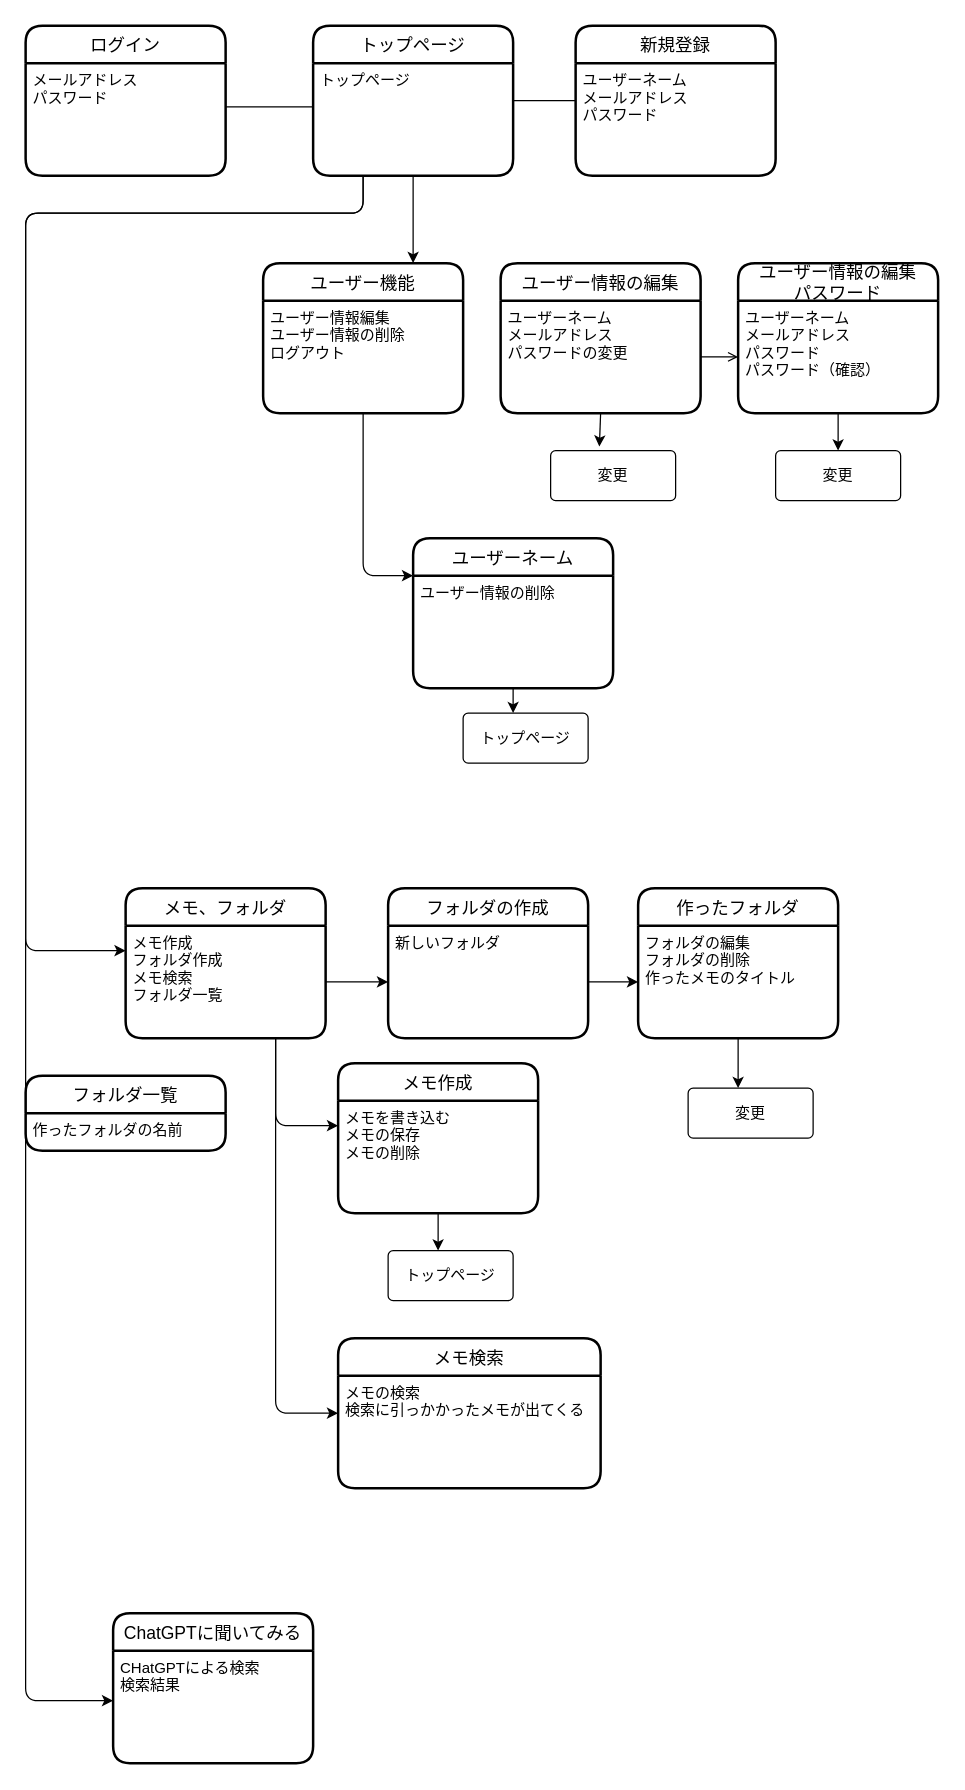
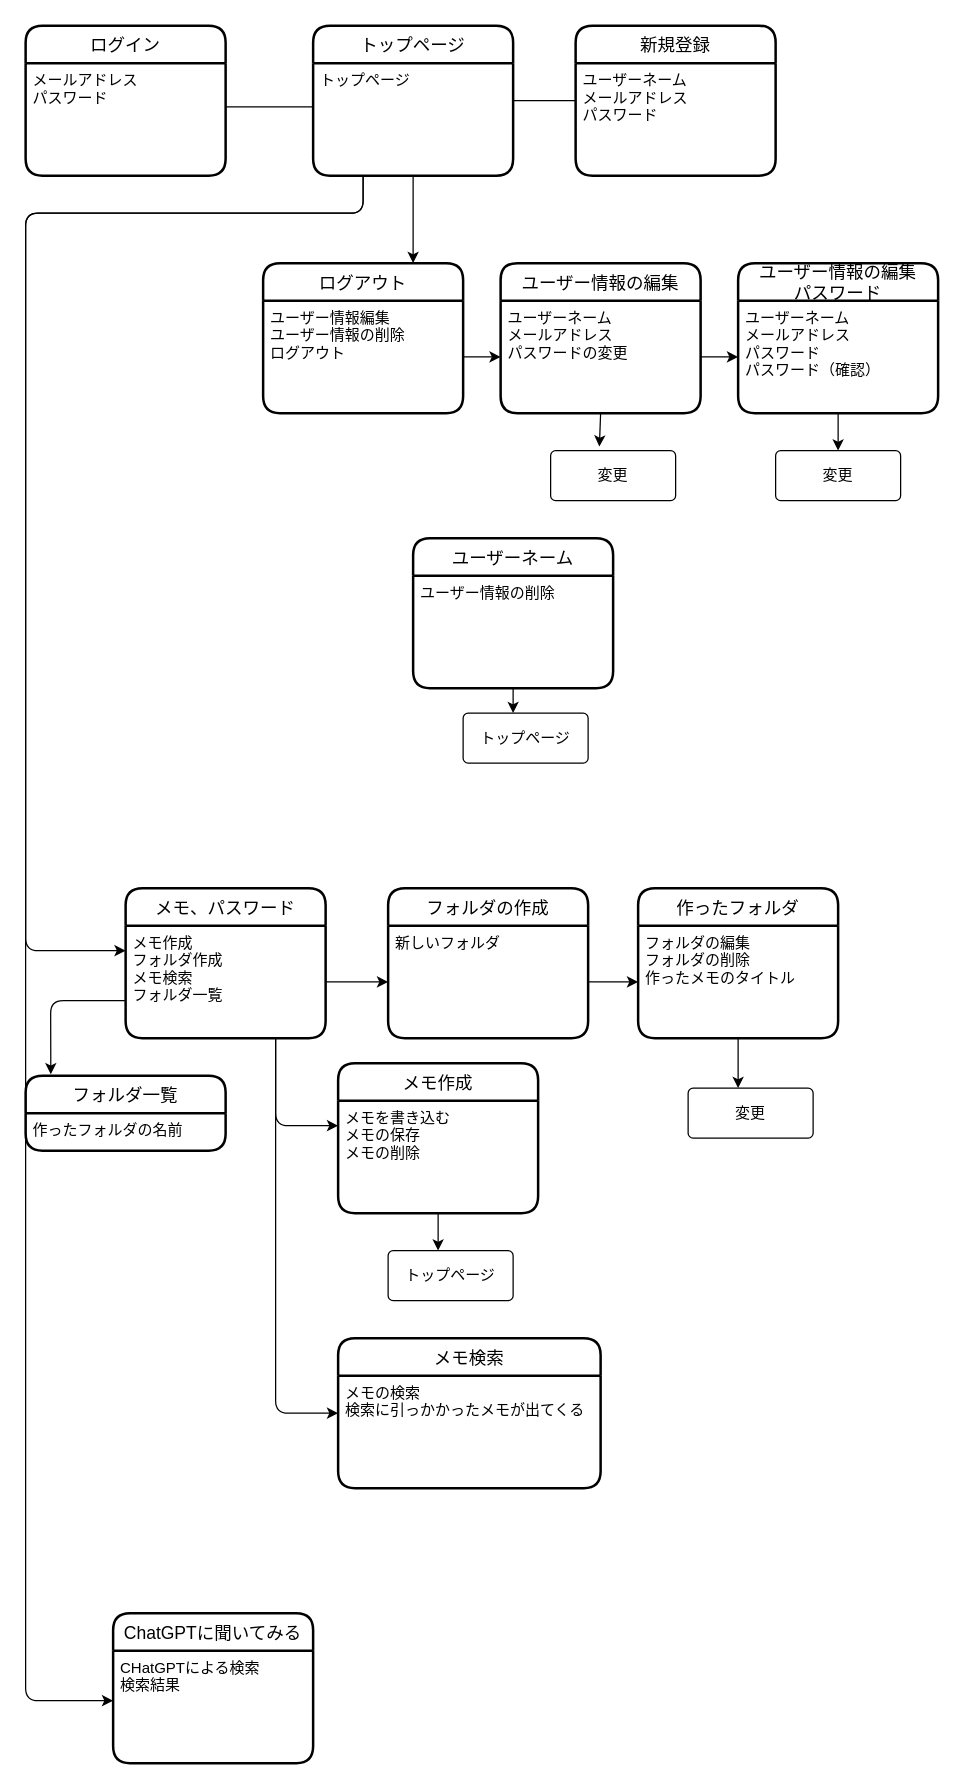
  <mxCell id="0" />
  <mxCell id="1" parent="0" />
  <mxCell id="2" value="トップページ" style="swimlane;childLayout=stackLayout;horizontal=1;startSize=30;horizontalStack=0;rounded=1;fontSize=14;fontStyle=0;strokeWidth=2;resizeParent=0;resizeLast=1;shadow=0;dashed=0;align=center;" vertex="1" parent="1"><mxGeometry x="250" y="20" width="160" height="120" as="geometry" /></mxCell>
  <mxCell id="3" value="トップページ" style="align=left;strokeColor=none;fillColor=none;spacingLeft=4;fontSize=12;verticalAlign=top;resizable=0;rotatable=0;part=1;" vertex="1" parent="2"><mxGeometry y="30" width="160" height="90" as="geometry" /></mxCell>
  <mxCell id="4" value="ログイン" style="swimlane;childLayout=stackLayout;horizontal=1;startSize=30;horizontalStack=0;rounded=1;fontSize=14;fontStyle=0;strokeWidth=2;resizeParent=0;resizeLast=1;shadow=0;dashed=0;align=center;" vertex="1" parent="1"><mxGeometry x="20" y="20" width="160" height="120" as="geometry" /></mxCell>
  <mxCell id="5" value="メールアドレス&#10;パスワード" style="align=left;strokeColor=none;fillColor=none;spacingLeft=4;fontSize=12;verticalAlign=top;resizable=0;rotatable=0;part=1;" vertex="1" parent="4"><mxGeometry y="30" width="160" height="90" as="geometry" /></mxCell>
  <mxCell id="6" value="" style="line;strokeWidth=1;rotatable=0;dashed=0;labelPosition=right;align=left;verticalAlign=middle;spacingTop=0;spacingLeft=6;points=[];portConstraint=eastwest;" vertex="1" parent="1"><mxGeometry x="180" y="80" width="70" height="10" as="geometry" /></mxCell>
  <mxCell id="7" value="新規登録" style="swimlane;childLayout=stackLayout;horizontal=1;startSize=30;horizontalStack=0;rounded=1;fontSize=14;fontStyle=0;strokeWidth=2;resizeParent=0;resizeLast=1;shadow=0;dashed=0;align=center;" vertex="1" parent="1"><mxGeometry x="460" y="20" width="160" height="120" as="geometry" /></mxCell>
  <mxCell id="8" value="ユーザーネーム&#10;メールアドレス&#10;パスワード" style="align=left;strokeColor=none;fillColor=none;spacingLeft=4;fontSize=12;verticalAlign=top;resizable=0;rotatable=0;part=1;" vertex="1" parent="7"><mxGeometry y="30" width="160" height="90" as="geometry" /></mxCell>
  <mxCell id="9" value="" style="line;strokeWidth=1;rotatable=0;dashed=0;labelPosition=right;align=left;verticalAlign=middle;spacingTop=0;spacingLeft=6;points=[];portConstraint=eastwest;" vertex="1" parent="1"><mxGeometry x="410" y="55" width="50" height="50" as="geometry" /></mxCell>
- <mxCell id="10" value="ユーザー機能" style="swimlane;childLayout=stackLayout;horizontal=1;startSize=30;horizontalStack=0;rounded=1;fontSize=14;fontStyle=0;strokeWidth=2;resizeParent=0;resizeLast=1;shadow=0;dashed=0;align=center;" vertex="1" parent="1"><mxGeometry x="210" y="210" width="160" height="120" as="geometry" /></mxCell>
+ <mxCell id="10" value="ログアウト" style="swimlane;childLayout=stackLayout;horizontal=1;startSize=30;horizontalStack=0;rounded=1;fontSize=14;fontStyle=0;strokeWidth=2;resizeParent=0;resizeLast=1;shadow=0;dashed=0;align=center;" vertex="1" parent="1"><mxGeometry x="210" y="210" width="160" height="120" as="geometry" /></mxCell>
  <mxCell id="11" value="ユーザー情報編集&#10;ユーザー情報の削除&#10;ログアウト" style="align=left;strokeColor=none;fillColor=none;spacingLeft=4;fontSize=12;verticalAlign=top;resizable=0;rotatable=0;part=1;" vertex="1" parent="10"><mxGeometry y="30" width="160" height="90" as="geometry" /></mxCell>
+ <mxCell id="12" style="edgeStyle=none;html=1;exitX=1;exitY=0.5;exitDx=0;exitDy=0;entryX=0;entryY=0.5;entryDx=0;entryDy=0;" edge="1" parent="1" source="11" target="14"><mxGeometry relative="1" as="geometry"><mxPoint x="320" y="285" as="targetPoint" /></mxGeometry></mxCell>
  <mxCell id="13" value="ユーザー情報の編集" style="swimlane;childLayout=stackLayout;horizontal=1;startSize=30;horizontalStack=0;rounded=1;fontSize=14;fontStyle=0;strokeWidth=2;resizeParent=0;resizeLast=1;shadow=0;dashed=0;align=center;" vertex="1" parent="1"><mxGeometry x="400" y="210" width="160" height="120" as="geometry" /></mxCell>
  <mxCell id="14" value="ユーザーネーム&#10;メールアドレス&#10;パスワードの変更" style="align=left;strokeColor=none;fillColor=none;spacingLeft=4;fontSize=12;verticalAlign=top;resizable=0;rotatable=0;part=1;" vertex="1" parent="13"><mxGeometry y="30" width="160" height="90" as="geometry" /></mxCell>
- <mxCell id="15" style="edgeStyle=none;html=1;exitX=1;exitY=0.5;exitDx=0;exitDy=0;entryX=0;entryY=0.5;entryDx=0;entryDy=0;endArrow=open;" edge="1" parent="1" source="14" target="17"><mxGeometry relative="1" as="geometry"><mxPoint x="500" y="285" as="targetPoint" /><Array as="points"><mxPoint x="560" y="285" /></Array></mxGeometry></mxCell>
+ <mxCell id="15" style="edgeStyle=none;html=1;exitX=1;exitY=0.5;exitDx=0;exitDy=0;entryX=0;entryY=0.5;entryDx=0;entryDy=0;" edge="1" parent="1" source="14" target="17"><mxGeometry relative="1" as="geometry"><mxPoint x="500" y="285" as="targetPoint" /><Array as="points"><mxPoint x="560" y="285" /></Array></mxGeometry></mxCell>
  <mxCell id="16" value="ユーザー情報の編集&#10;パスワード" style="swimlane;childLayout=stackLayout;horizontal=1;startSize=30;horizontalStack=0;rounded=1;fontSize=14;fontStyle=0;strokeWidth=2;resizeParent=0;resizeLast=1;shadow=0;dashed=0;align=center;" vertex="1" parent="1"><mxGeometry x="590" y="210" width="160" height="120" as="geometry" /></mxCell>
  <mxCell id="17" value="ユーザーネーム&#10;メールアドレス&#10;パスワード&#10;パスワード（確認）" style="align=left;strokeColor=none;fillColor=none;spacingLeft=4;fontSize=12;verticalAlign=top;resizable=0;rotatable=0;part=1;" vertex="1" parent="16"><mxGeometry y="30" width="160" height="90" as="geometry" /></mxCell>
  <mxCell id="18" value="変更" style="rounded=1;arcSize=10;whiteSpace=wrap;html=1;align=center;" vertex="1" parent="1"><mxGeometry x="440" y="360" width="100" height="40" as="geometry" /></mxCell>
  <mxCell id="19" style="edgeStyle=none;html=1;exitX=0.5;exitY=1;exitDx=0;exitDy=0;entryX=0.39;entryY=-0.081;entryDx=0;entryDy=0;entryPerimeter=0;" edge="1" parent="1" source="14" target="18"><mxGeometry relative="1" as="geometry" /></mxCell>
  <mxCell id="20" value="変更" style="rounded=1;arcSize=10;whiteSpace=wrap;html=1;align=center;" vertex="1" parent="1"><mxGeometry x="620" y="360" width="100" height="40" as="geometry" /></mxCell>
  <mxCell id="21" style="edgeStyle=none;html=1;exitX=0.5;exitY=1;exitDx=0;exitDy=0;entryX=0.5;entryY=0;entryDx=0;entryDy=0;" edge="1" parent="1" source="17" target="20"><mxGeometry relative="1" as="geometry" /></mxCell>
  <mxCell id="22" style="edgeStyle=none;html=1;exitX=0.25;exitY=1;exitDx=0;exitDy=0;" edge="1" parent="1" source="3"><mxGeometry relative="1" as="geometry"><mxPoint x="100" y="760" as="targetPoint" /><Array as="points"><mxPoint x="290" y="170" /><mxPoint x="240" y="170" /><mxPoint x="20" y="170" /><mxPoint x="20" y="520" /><mxPoint x="20" y="720" /><mxPoint x="20" y="760" /></Array></mxGeometry></mxCell>
- <mxCell id="23" style="edgeStyle=none;html=1;exitX=0.5;exitY=1;exitDx=0;exitDy=0;entryX=0;entryY=0;entryDx=0;entryDy=0;" edge="1" parent="1" source="11" target="26"><mxGeometry relative="1" as="geometry"><mxPoint x="260" y="450" as="targetPoint" /><Array as="points"><mxPoint x="290" y="460" /></Array></mxGeometry></mxCell>
  <mxCell id="24" style="edgeStyle=none;html=1;" edge="1" parent="1" source="25"><mxGeometry relative="1" as="geometry"><mxPoint x="410" y="570" as="targetPoint" /></mxGeometry></mxCell>
  <mxCell id="25" value="ユーザーネーム" style="swimlane;childLayout=stackLayout;horizontal=1;startSize=30;horizontalStack=0;rounded=1;fontSize=14;fontStyle=0;strokeWidth=2;resizeParent=0;resizeLast=1;shadow=0;dashed=0;align=center;" vertex="1" parent="1"><mxGeometry x="330" y="430" width="160" height="120" as="geometry" /></mxCell>
  <mxCell id="26" value="ユーザー情報の削除" style="align=left;strokeColor=none;fillColor=none;spacingLeft=4;fontSize=12;verticalAlign=top;resizable=0;rotatable=0;part=1;" vertex="1" parent="25"><mxGeometry y="30" width="160" height="90" as="geometry" /></mxCell>
  <mxCell id="27" value="トップページ" style="rounded=1;arcSize=10;whiteSpace=wrap;html=1;align=center;" vertex="1" parent="1"><mxGeometry x="370" y="570" width="100" height="40" as="geometry" /></mxCell>
  <mxCell id="28" style="edgeStyle=none;html=1;entryX=0.75;entryY=0;entryDx=0;entryDy=0;" edge="1" parent="1" source="3" target="10"><mxGeometry relative="1" as="geometry"><mxPoint x="330" y="200" as="targetPoint" /></mxGeometry></mxCell>
- <mxCell id="29" value="メモ、フォルダ" style="swimlane;childLayout=stackLayout;horizontal=1;startSize=30;horizontalStack=0;rounded=1;fontSize=14;fontStyle=0;strokeWidth=2;resizeParent=0;resizeLast=1;shadow=0;dashed=0;align=center;" vertex="1" parent="1"><mxGeometry x="100" y="710" width="160" height="120" as="geometry" /></mxCell>
+ <mxCell id="29" value="メモ、パスワード" style="swimlane;childLayout=stackLayout;horizontal=1;startSize=30;horizontalStack=0;rounded=1;fontSize=14;fontStyle=0;strokeWidth=2;resizeParent=0;resizeLast=1;shadow=0;dashed=0;align=center;" vertex="1" parent="1"><mxGeometry x="100" y="710" width="160" height="120" as="geometry" /></mxCell>
  <mxCell id="30" value="メモ作成&#10;フォルダ作成&#10;メモ検索&#10;フォルダ一覧" style="align=left;strokeColor=none;fillColor=none;spacingLeft=4;fontSize=12;verticalAlign=top;resizable=0;rotatable=0;part=1;" vertex="1" parent="29"><mxGeometry y="30" width="160" height="90" as="geometry" /></mxCell>
+ <mxCell id="31" style="edgeStyle=none;html=1;exitX=0;exitY=0.667;exitDx=0;exitDy=0;exitPerimeter=0;entryX=0.126;entryY=-0.018;entryDx=0;entryDy=0;entryPerimeter=0;" edge="1" parent="1" source="30" target="32"><mxGeometry relative="1" as="geometry"><mxPoint x="40" y="850" as="targetPoint" /><Array as="points"><mxPoint x="40" y="800" /></Array></mxGeometry></mxCell>
  <mxCell id="32" value="フォルダ一覧" style="swimlane;childLayout=stackLayout;horizontal=1;startSize=30;horizontalStack=0;rounded=1;fontSize=14;fontStyle=0;strokeWidth=2;resizeParent=0;resizeLast=1;shadow=0;dashed=0;align=center;" vertex="1" parent="1"><mxGeometry x="20" y="860" width="160" height="60" as="geometry" /></mxCell>
  <mxCell id="33" value="作ったフォルダの名前" style="align=left;strokeColor=none;fillColor=none;spacingLeft=4;fontSize=12;verticalAlign=top;resizable=0;rotatable=0;part=1;" vertex="1" parent="32"><mxGeometry y="30" width="160" height="30" as="geometry" /></mxCell>
  <mxCell id="34" style="edgeStyle=none;html=1;" edge="1" parent="1" source="30"><mxGeometry relative="1" as="geometry"><mxPoint x="310" y="785" as="targetPoint" /></mxGeometry></mxCell>
  <mxCell id="35" value="フォルダの作成" style="swimlane;childLayout=stackLayout;horizontal=1;startSize=30;horizontalStack=0;rounded=1;fontSize=14;fontStyle=0;strokeWidth=2;resizeParent=0;resizeLast=1;shadow=0;dashed=0;align=center;" vertex="1" parent="1"><mxGeometry x="310" y="710" width="160" height="120" as="geometry" /></mxCell>
  <mxCell id="36" value="新しいフォルダ" style="align=left;strokeColor=none;fillColor=none;spacingLeft=4;fontSize=12;verticalAlign=top;resizable=0;rotatable=0;part=1;" vertex="1" parent="35"><mxGeometry y="30" width="160" height="90" as="geometry" /></mxCell>
  <mxCell id="37" style="edgeStyle=none;html=1;exitX=0.75;exitY=1;exitDx=0;exitDy=0;" edge="1" parent="1" source="30"><mxGeometry relative="1" as="geometry"><mxPoint x="270" y="900" as="targetPoint" /><Array as="points"><mxPoint x="220" y="900" /></Array></mxGeometry></mxCell>
  <mxCell id="38" value="メモ作成" style="swimlane;childLayout=stackLayout;horizontal=1;startSize=30;horizontalStack=0;rounded=1;fontSize=14;fontStyle=0;strokeWidth=2;resizeParent=0;resizeLast=1;shadow=0;dashed=0;align=center;" vertex="1" parent="1"><mxGeometry x="270" y="850" width="160" height="120" as="geometry" /></mxCell>
  <mxCell id="39" value="メモを書き込む&#10;メモの保存&#10;メモの削除" style="align=left;strokeColor=none;fillColor=none;spacingLeft=4;fontSize=12;verticalAlign=top;resizable=0;rotatable=0;part=1;" vertex="1" parent="38"><mxGeometry y="30" width="160" height="90" as="geometry" /></mxCell>
  <mxCell id="40" style="edgeStyle=none;html=1;" edge="1" parent="1" source="39"><mxGeometry relative="1" as="geometry"><mxPoint x="350" y="1000" as="targetPoint" /></mxGeometry></mxCell>
  <mxCell id="41" style="edgeStyle=none;html=1;" edge="1" parent="1" source="36"><mxGeometry relative="1" as="geometry"><mxPoint x="510" y="785" as="targetPoint" /></mxGeometry></mxCell>
  <mxCell id="42" value="作ったフォルダ" style="swimlane;childLayout=stackLayout;horizontal=1;startSize=30;horizontalStack=0;rounded=1;fontSize=14;fontStyle=0;strokeWidth=2;resizeParent=0;resizeLast=1;shadow=0;dashed=0;align=center;" vertex="1" parent="1"><mxGeometry x="510" y="710" width="160" height="120" as="geometry" /></mxCell>
  <mxCell id="43" value="フォルダの編集&#10;フォルダの削除&#10;作ったメモのタイトル" style="align=left;strokeColor=none;fillColor=none;spacingLeft=4;fontSize=12;verticalAlign=top;resizable=0;rotatable=0;part=1;" vertex="1" parent="42"><mxGeometry y="30" width="160" height="90" as="geometry" /></mxCell>
  <mxCell id="44" style="edgeStyle=none;html=1;" edge="1" parent="1" source="43"><mxGeometry relative="1" as="geometry"><mxPoint x="590" y="870" as="targetPoint" /></mxGeometry></mxCell>
  <mxCell id="45" value="変更" style="rounded=1;arcSize=10;whiteSpace=wrap;html=1;align=center;" vertex="1" parent="1"><mxGeometry x="550" y="870" width="100" height="40" as="geometry" /></mxCell>
  <mxCell id="46" value="トップページ" style="rounded=1;arcSize=10;whiteSpace=wrap;html=1;align=center;" vertex="1" parent="1"><mxGeometry x="310" y="1000" width="100" height="40" as="geometry" /></mxCell>
  <mxCell id="47" style="edgeStyle=none;html=1;exitX=0.75;exitY=1;exitDx=0;exitDy=0;" edge="1" parent="1" source="30"><mxGeometry relative="1" as="geometry"><mxPoint x="270" y="1130" as="targetPoint" /><Array as="points"><mxPoint x="220" y="1130" /></Array></mxGeometry></mxCell>
  <mxCell id="48" value="メモ検索" style="swimlane;childLayout=stackLayout;horizontal=1;startSize=30;horizontalStack=0;rounded=1;fontSize=14;fontStyle=0;strokeWidth=2;resizeParent=0;resizeLast=1;shadow=0;dashed=0;align=center;" vertex="1" parent="1"><mxGeometry x="270" y="1070" width="210" height="120" as="geometry" /></mxCell>
  <mxCell id="49" value="メモの検索&#10;検索に引っかかったメモが出てくる" style="align=left;strokeColor=none;fillColor=none;spacingLeft=4;fontSize=12;verticalAlign=top;resizable=0;rotatable=0;part=1;" vertex="1" parent="48"><mxGeometry y="30" width="210" height="90" as="geometry" /></mxCell>
  <mxCell id="50" style="edgeStyle=none;html=1;exitX=0.25;exitY=1;exitDx=0;exitDy=0;" edge="1" parent="1" source="3"><mxGeometry relative="1" as="geometry"><mxPoint x="90" y="1360" as="targetPoint" /><Array as="points"><mxPoint x="290" y="170" /><mxPoint x="20" y="170" /><mxPoint x="20" y="1030" /><mxPoint x="20" y="1360" /></Array></mxGeometry></mxCell>
  <mxCell id="51" value="ChatGPTに聞いてみる" style="swimlane;childLayout=stackLayout;horizontal=1;startSize=30;horizontalStack=0;rounded=1;fontSize=14;fontStyle=0;strokeWidth=2;resizeParent=0;resizeLast=1;shadow=0;dashed=0;align=center;" vertex="1" parent="1"><mxGeometry x="90" y="1290" width="160" height="120" as="geometry" /></mxCell>
  <mxCell id="52" value="CHatGPTによる検索&#10;検索結果" style="align=left;strokeColor=none;fillColor=none;spacingLeft=4;fontSize=12;verticalAlign=top;resizable=0;rotatable=0;part=1;" vertex="1" parent="51"><mxGeometry y="30" width="160" height="90" as="geometry" /></mxCell>
